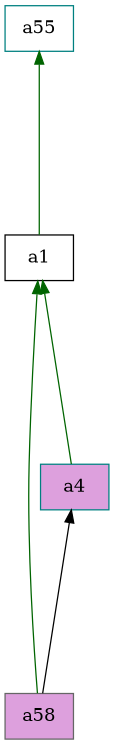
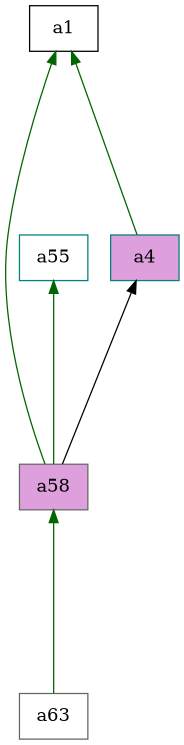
  digraph {
    rankdir=BT
    ranksep=2.0
    node [color=gray40 fillcolor=white shape=record style=filled]
    edge [color=darkgreen]
    n1 [color=black label="{a1}"]
    n2 [fillcolor=plum label="{a58}"]
    n3 [color=teal label="{a55}"]
    n4 [color=teal fillcolor=plum label="{a4}"]
+   n5 [label="{a63}"]
    n2 -> n1
-   n1 -> n3
+   n2 -> n3
    n2 -> n4 [color=black]
    n4 -> n1
+   n5 -> n2
  }
